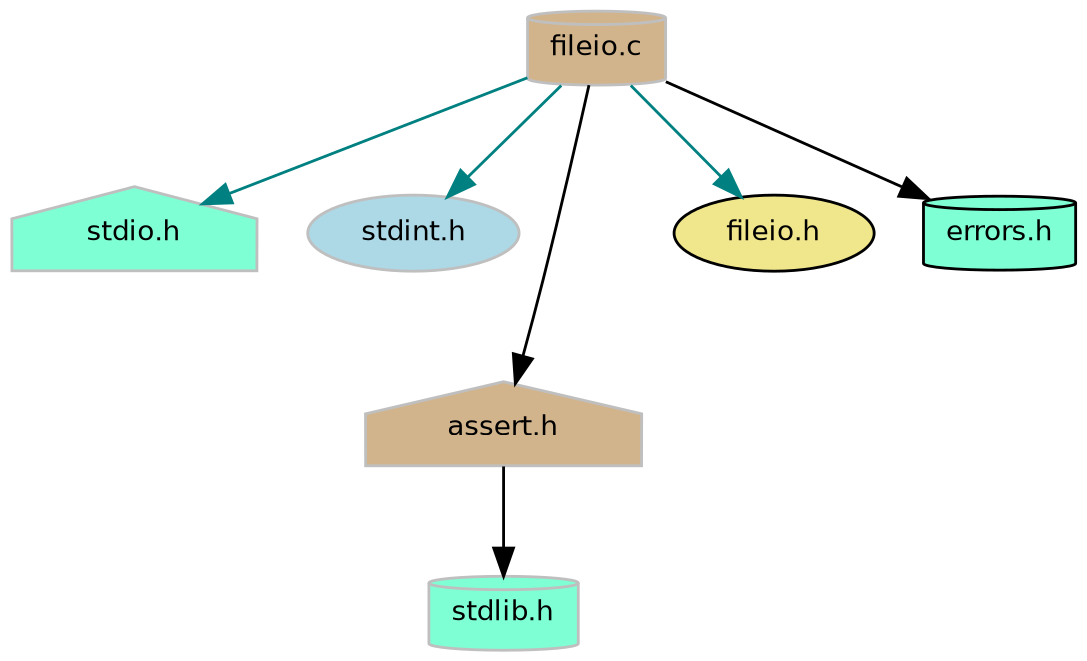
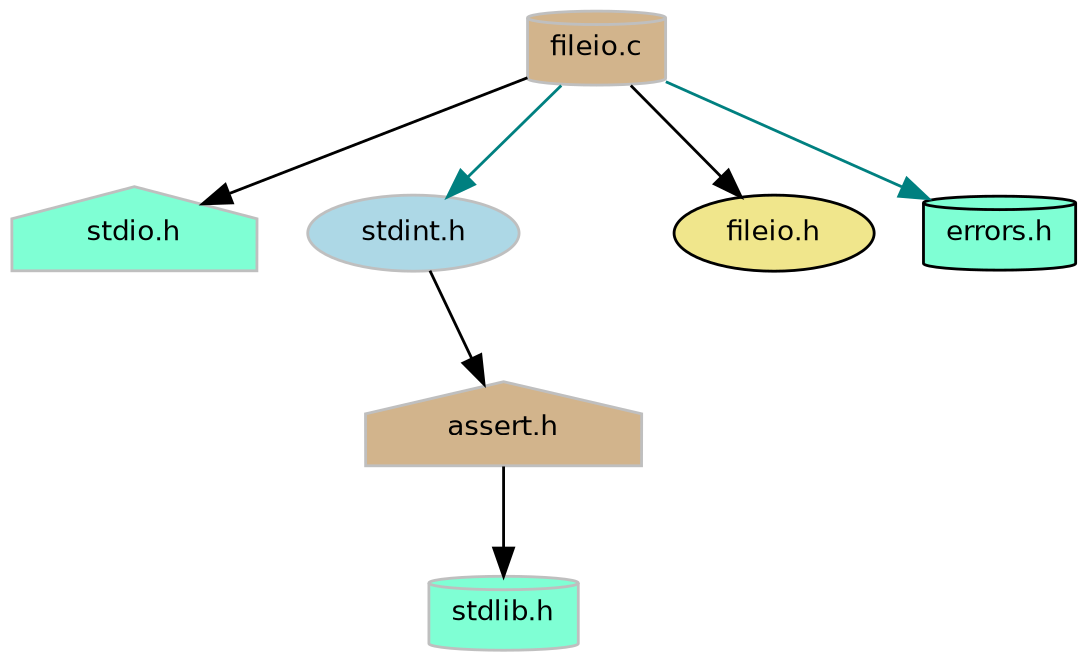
  digraph {
    node [color=grey75 fillcolor=aquamarine fontname=Helvetica fontsize=10 shape=cylinder style=filled]
    edge [color=black fontname=Helvetica fontsize=10 labelfontname=Helvetica labelfontsize=10 style=solid]
    n1 [fillcolor=tan fontcolor=black height=0.2 label="fileio.c" width=0.4]
    n2 [height=0.2 label="stdio.h" shape=house width=0.4]
    n3 [fillcolor=lightblue height=0.2 label="stdint.h" shape=ellipse width=0.4]
    n4 [fillcolor=tan height=0.2 label="assert.h" shape=house width=0.4]
    n5 [color=black fillcolor=khaki height=0.2 label="fileio.h" shape=ellipse width=0.4]
    n6 [color=black height=0.2 label="errors.h" width=0.4]
    n7 [height=0.2 label="stdlib.h" width=0.4]
-   n1 -> n2 [color=teal]
+   n1 -> n2
    n1 -> n3 [color=teal]
-   n1 -> n4
-   n1 -> n5 [color=teal]
-   n1 -> n6
+   n3 -> n4
+   n1 -> n5
+   n1 -> n6 [color=teal]
    n4 -> n7
  }
